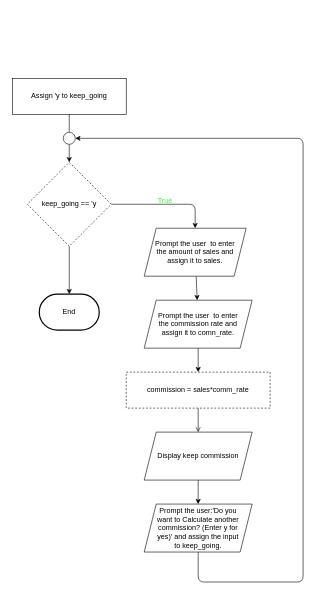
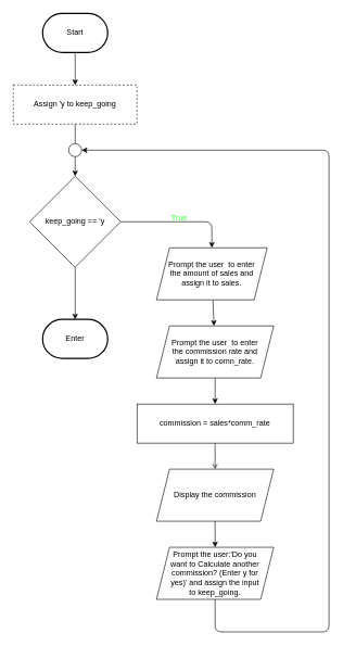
  <mxCell id="0" />
  <mxCell id="1" parent="0" />
+ <mxCell id="2" value="" style="edgeStyle=none;html=1;" edge="1" parent="1" source="3" target="5"><mxGeometry relative="1" as="geometry" /></mxCell>
+ <mxCell id="3" value="Start" style="strokeWidth=2;html=1;shape=mxgraph.flowchart.terminator;whiteSpace=wrap;" vertex="1" parent="1"><mxGeometry x="65" y="20" width="100" height="60" as="geometry" /></mxCell>
  <mxCell id="4" value="" style="edgeStyle=none;html=1;fontColor=#FF3333;startArrow=none;" edge="1" parent="1" source="22" target="8"><mxGeometry relative="1" as="geometry" /></mxCell>
- <mxCell id="5" value="Assign 'y to keep_going" style="rounded=0;whiteSpace=wrap;html=1;" vertex="1" parent="1"><mxGeometry x="20" y="130" width="190" height="60" as="geometry" /></mxCell>
+ <mxCell id="5" value="Assign 'y to keep_going" style="rounded=0;whiteSpace=wrap;html=1;dashed=1;" vertex="1" parent="1"><mxGeometry x="20" y="130" width="190" height="60" as="geometry" /></mxCell>
  <mxCell id="6" value="" style="edgeStyle=none;html=1;" edge="1" parent="1" source="8" target="9"><mxGeometry relative="1" as="geometry" /></mxCell>
  <mxCell id="7" style="edgeStyle=none;html=1;entryX=0.5;entryY=0;entryDx=0;entryDy=0;" edge="1" parent="1" source="8" target="11"><mxGeometry relative="1" as="geometry"><Array as="points"><mxPoint x="325" y="340" /></Array></mxGeometry></mxCell>
- <mxCell id="8" value="keep_going == 'y" style="rhombus;whiteSpace=wrap;html=1;dashed=1;" vertex="1" parent="1"><mxGeometry x="45" y="270" width="140" height="140" as="geometry" /></mxCell>
- <mxCell id="9" value="End" style="strokeWidth=2;html=1;shape=mxgraph.flowchart.terminator;whiteSpace=wrap;" vertex="1" parent="1"><mxGeometry x="65" y="490" width="100" height="60" as="geometry" /></mxCell>
+ <mxCell id="8" value="keep_going == 'y" style="rhombus;whiteSpace=wrap;html=1;" vertex="1" parent="1"><mxGeometry x="45" y="270" width="140" height="140" as="geometry" /></mxCell>
+ <mxCell id="9" value="Enter" style="strokeWidth=2;html=1;shape=mxgraph.flowchart.terminator;whiteSpace=wrap;" vertex="1" parent="1"><mxGeometry x="65" y="490" width="100" height="60" as="geometry" /></mxCell>
  <mxCell id="10" value="" style="edgeStyle=none;html=1;" edge="1" parent="1" source="11" target="13"><mxGeometry relative="1" as="geometry" /></mxCell>
  <mxCell id="11" value="Prompt the user&amp;nbsp; to enter &lt;br&gt;the amount of sales and &lt;br&gt;assign it to sales." style="shape=parallelogram;perimeter=parallelogramPerimeter;whiteSpace=wrap;html=1;fixedSize=1;" vertex="1" parent="1"><mxGeometry x="240" y="380" width="170" height="80" as="geometry" /></mxCell>
  <mxCell id="12" value="" style="edgeStyle=none;html=1;" edge="1" parent="1" source="13" target="15"><mxGeometry relative="1" as="geometry" /></mxCell>
  <mxCell id="13" value="Prompt the user&amp;nbsp; to enter &lt;br&gt;the commission rate and &lt;br&gt;assign it to comn_rate." style="shape=parallelogram;perimeter=parallelogramPerimeter;whiteSpace=wrap;html=1;fixedSize=1;" vertex="1" parent="1"><mxGeometry x="240" y="500" width="180" height="80" as="geometry" /></mxCell>
  <mxCell id="14" value="" style="edgeStyle=none;html=1;endArrow=open;" edge="1" parent="1" source="15" target="17"><mxGeometry relative="1" as="geometry" /></mxCell>
- <mxCell id="15" value="commission = sales*comm_rate" style="rounded=0;whiteSpace=wrap;html=1;dashed=1;" vertex="1" parent="1"><mxGeometry x="210" y="620" width="240" height="60" as="geometry" /></mxCell>
+ <mxCell id="15" value="commission = sales*comm_rate" style="rounded=0;whiteSpace=wrap;html=1;" vertex="1" parent="1"><mxGeometry x="210" y="620" width="240" height="60" as="geometry" /></mxCell>
  <mxCell id="16" value="" style="edgeStyle=none;html=1;" edge="1" parent="1" source="17" target="19"><mxGeometry relative="1" as="geometry" /></mxCell>
- <mxCell id="17" value="Display keep commission" style="shape=parallelogram;perimeter=parallelogramPerimeter;whiteSpace=wrap;html=1;fixedSize=1;" vertex="1" parent="1"><mxGeometry x="240" y="720" width="180" height="80" as="geometry" /></mxCell>
+ <mxCell id="17" value="Display the commission" style="shape=parallelogram;perimeter=parallelogramPerimeter;whiteSpace=wrap;html=1;fixedSize=1;" vertex="1" parent="1"><mxGeometry x="240" y="720" width="180" height="80" as="geometry" /></mxCell>
  <mxCell id="18" style="edgeStyle=none;html=1;entryX=1;entryY=0.5;entryDx=0;entryDy=0;" edge="1" parent="1" source="19" target="22"><mxGeometry relative="1" as="geometry"><mxPoint x="155" y="230" as="targetPoint" /><Array as="points"><mxPoint x="330" y="970" /><mxPoint x="505" y="970" /><mxPoint x="505" y="230" /></Array></mxGeometry></mxCell>
  <mxCell id="19" value="Prompt the user:'Do you &lt;br&gt;want to Calculate another &lt;br&gt;commission? (Enter y for &lt;br&gt;yes)' and assign the input &lt;br&gt;to keep_going." style="shape=parallelogram;perimeter=parallelogramPerimeter;whiteSpace=wrap;html=1;fixedSize=1;" vertex="1" parent="1"><mxGeometry x="240" y="840" width="180" height="80" as="geometry" /></mxCell>
  <mxCell id="20" value="True" style="text;html=1;strokeColor=none;fillColor=none;align=center;verticalAlign=middle;whiteSpace=wrap;rounded=0;fontColor=#33FF33;" vertex="1" parent="1"><mxGeometry x="245" y="320" width="60" height="30" as="geometry" /></mxCell>
  <mxCell id="21" value="" style="edgeStyle=none;html=1;fontColor=#FF3333;endArrow=none;" edge="1" parent="1" source="5" target="22"><mxGeometry relative="1" as="geometry"><mxPoint x="115" y="190" as="sourcePoint" /><mxPoint x="115" y="270" as="targetPoint" /></mxGeometry></mxCell>
  <mxCell id="22" value="" style="ellipse;whiteSpace=wrap;html=1;aspect=fixed;" vertex="1" parent="1"><mxGeometry x="105" y="220" width="20" height="20" as="geometry" /></mxCell>
